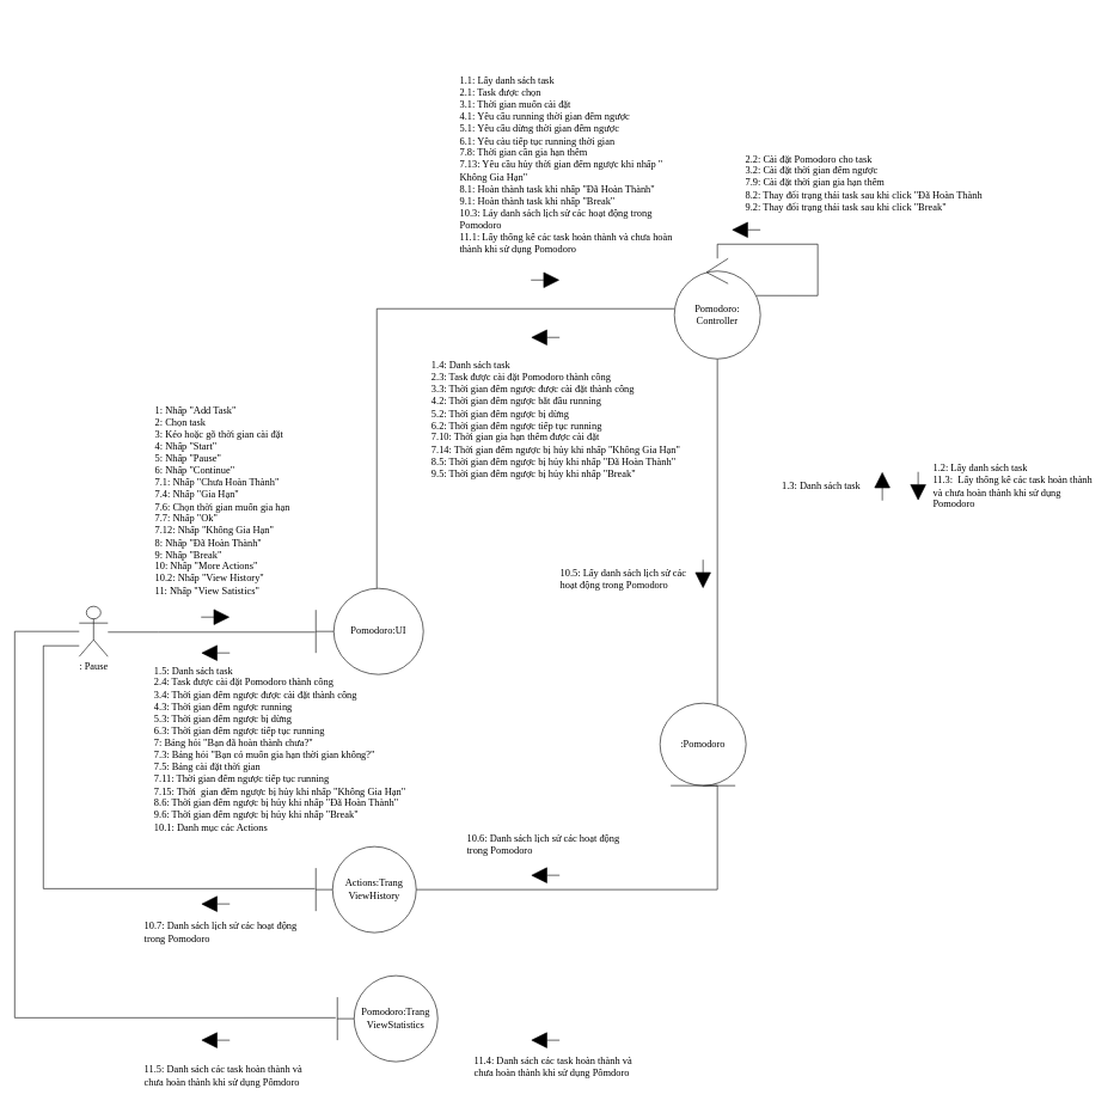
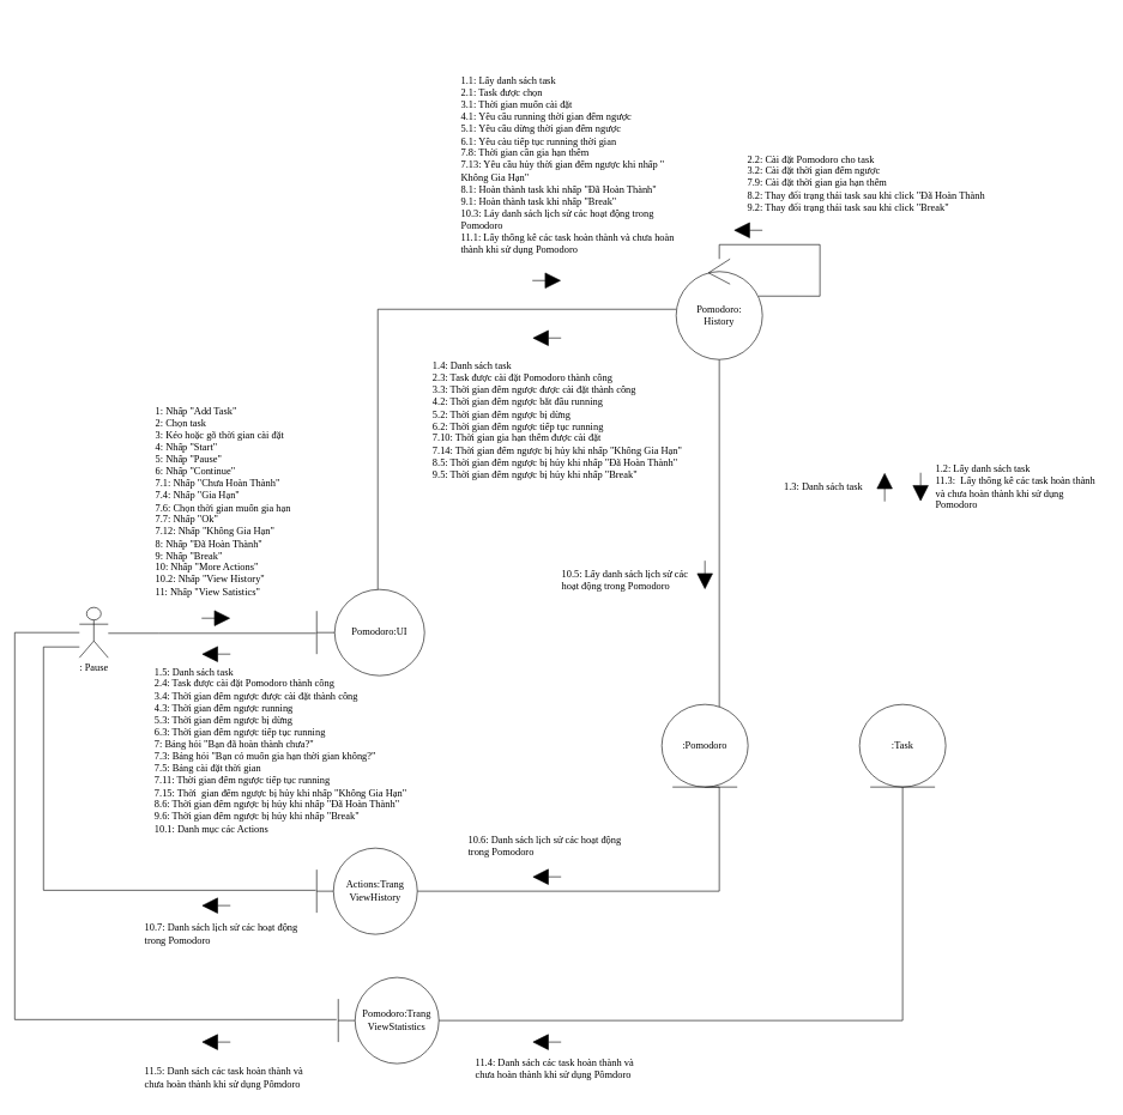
  <mxCell id="0" />
  <mxCell id="1" parent="0" />
  <mxCell id="2" style="edgeStyle=orthogonalEdgeStyle;rounded=0;orthogonalLoop=1;jettySize=auto;html=1;endArrow=none;endFill=0;fontSize=14;fontFamily=Verdana;" edge="1" parent="1" target="10"><mxGeometry relative="1" as="geometry"><Array as="points"><mxPoint x="525" y="430" /></Array><mxPoint x="525" y="820" as="sourcePoint" /></mxGeometry></mxCell>
  <mxCell id="3" value="Pomodoro:UI" style="shape=umlBoundary;whiteSpace=wrap;html=1;fontSize=14;fontFamily=Verdana;" vertex="1" parent="1"><mxGeometry x="440" y="820" width="150" height="120" as="geometry" /></mxCell>
  <mxCell id="4" style="edgeStyle=orthogonalEdgeStyle;rounded=0;orthogonalLoop=1;jettySize=auto;html=1;endArrow=none;endFill=0;fontSize=14;fontFamily=Verdana;" edge="1" parent="1" source="7"><mxGeometry relative="1" as="geometry"><mxPoint x="170" y="900" as="sourcePoint" /><mxPoint x="439" y="881" as="targetPoint" /><Array as="points"><mxPoint x="220" y="881" /><mxPoint x="220" y="881" /></Array></mxGeometry></mxCell>
  <mxCell id="5" style="edgeStyle=orthogonalEdgeStyle;rounded=0;orthogonalLoop=1;jettySize=auto;html=1;endArrow=none;endFill=0;fontSize=14;fontFamily=Verdana;entryX=-0.009;entryY=0.489;entryDx=0;entryDy=0;entryPerimeter=0;" edge="1" parent="1" source="7" target="18"><mxGeometry relative="1" as="geometry"><Array as="points"><mxPoint x="60" y="900" /><mxPoint x="60" y="1239" /></Array></mxGeometry></mxCell>
  <mxCell id="6" style="edgeStyle=orthogonalEdgeStyle;rounded=0;orthogonalLoop=1;jettySize=auto;html=1;endArrow=none;endFill=0;fontSize=14;fontFamily=Verdana;entryX=-0.017;entryY=0.489;entryDx=0;entryDy=0;entryPerimeter=0;" edge="1" parent="1" source="7" target="19"><mxGeometry relative="1" as="geometry"><Array as="points"><mxPoint x="20" y="880" /><mxPoint x="20" y="1419" /></Array></mxGeometry></mxCell>
  <mxCell id="7" value="&lt;span style=&quot;font-size: 14px&quot;&gt;&lt;span style=&quot;font-size: 14px&quot;&gt;&lt;font style=&quot;vertical-align: inherit ; font-size: 14px&quot;&gt;&lt;font style=&quot;vertical-align: inherit ; font-size: 14px&quot;&gt;: Pause&lt;/font&gt;&lt;/font&gt;&lt;/span&gt;&lt;/span&gt;" style="shape=umlActor;verticalLabelPosition=bottom;verticalAlign=top;html=1;fontFamily=Verdana;fontSize=14;" vertex="1" parent="1"><mxGeometry x="110" y="845" width="40" height="70" as="geometry" /></mxCell>
  <mxCell id="8" style="edgeStyle=orthogonalEdgeStyle;rounded=0;orthogonalLoop=1;jettySize=auto;html=1;endArrow=none;endFill=0;fontSize=14;fontFamily=Verdana;exitX=0.5;exitY=1;exitDx=0;exitDy=0;" edge="1" parent="1" source="25" target="18"><mxGeometry relative="1" as="geometry"><Array as="points"><mxPoint x="1000" y="1240" /></Array></mxGeometry></mxCell>
  <mxCell id="9" style="edgeStyle=orthogonalEdgeStyle;rounded=0;orthogonalLoop=1;jettySize=auto;html=1;endArrow=none;endFill=0;fontSize=14;fontFamily=Verdana;exitX=0.5;exitY=1;exitDx=0;exitDy=0;" edge="1" parent="1" source="10" target="25"><mxGeometry relative="1" as="geometry"><Array as="points"><mxPoint x="1000" y="1038" /></Array></mxGeometry></mxCell>
- <mxCell id="10" value="Pomodoro:&lt;br&gt;Controller" style="ellipse;shape=umlControl;whiteSpace=wrap;html=1;fontSize=14;fontFamily=Verdana;" vertex="1" parent="1"><mxGeometry x="940" y="360" width="120" height="140" as="geometry" /></mxCell>
+ <mxCell id="10" value="Pomodoro:&lt;br&gt;History" style="ellipse;shape=umlControl;whiteSpace=wrap;html=1;fontSize=14;fontFamily=Verdana;" vertex="1" parent="1"><mxGeometry x="940" y="360" width="120" height="140" as="geometry" /></mxCell>
+ <mxCell id="11" style="edgeStyle=orthogonalEdgeStyle;rounded=0;orthogonalLoop=1;jettySize=auto;html=1;endArrow=none;endFill=0;fontSize=14;fontFamily=Verdana;exitX=0.5;exitY=1;exitDx=0;exitDy=0;" edge="1" parent="1" source="12" target="19"><mxGeometry relative="1" as="geometry"><Array as="points"><mxPoint x="1255" y="1420" /><mxPoint x="582" y="1420" /></Array></mxGeometry></mxCell>
+ <mxCell id="12" value=":Task" style="ellipse;shape=umlEntity;whiteSpace=wrap;html=1;fontSize=14;fontFamily=Verdana;" vertex="1" parent="1"><mxGeometry x="1195" y="980" width="120" height="115" as="geometry" /></mxCell>
  <mxCell id="13" style="edgeStyle=orthogonalEdgeStyle;rounded=0;orthogonalLoop=1;jettySize=auto;html=1;entryX=0.955;entryY=0.369;entryDx=0;entryDy=0;entryPerimeter=0;endArrow=none;endFill=0;fontSize=14;fontFamily=Verdana;" edge="1" parent="1" source="10" target="10"><mxGeometry relative="1" as="geometry"><Array as="points"><mxPoint x="1000" y="340" /><mxPoint x="1140" y="340" /><mxPoint x="1140" y="412" /></Array></mxGeometry></mxCell>
  <mxCell id="14" value="" style="endArrow=block;html=1;fontSize=14;endFill=1;strokeWidth=1;endSize=20;startSize=3;fontFamily=Verdana;" edge="1" parent="1"><mxGeometry width="50" height="50" relative="1" as="geometry"><mxPoint x="1060" y="320" as="sourcePoint" /><mxPoint x="1020" y="320" as="targetPoint" /></mxGeometry></mxCell>
  <mxCell id="15" value="" style="endArrow=block;html=1;fontSize=14;endFill=1;strokeWidth=1;endSize=20;startSize=3;fontFamily=Verdana;" edge="1" parent="1"><mxGeometry width="50" height="50" relative="1" as="geometry"><mxPoint x="740" y="390" as="sourcePoint" /><mxPoint x="780" y="390" as="targetPoint" /></mxGeometry></mxCell>
  <mxCell id="16" value="" style="endArrow=block;html=1;fontSize=14;endFill=1;strokeWidth=1;endSize=20;startSize=3;fontFamily=Verdana;" edge="1" parent="1"><mxGeometry width="50" height="50" relative="1" as="geometry"><mxPoint x="280" y="860" as="sourcePoint" /><mxPoint x="320" y="860" as="targetPoint" /></mxGeometry></mxCell>
  <mxCell id="17" value="" style="endArrow=block;html=1;fontSize=14;endFill=1;strokeWidth=1;endSize=20;startSize=3;fontFamily=Verdana;" edge="1" parent="1"><mxGeometry width="50" height="50" relative="1" as="geometry"><mxPoint x="320" y="910" as="sourcePoint" /><mxPoint x="280" y="910" as="targetPoint" /></mxGeometry></mxCell>
  <mxCell id="18" value="&lt;span style=&quot;font-size: 14px&quot;&gt;Actions:Trang&lt;br&gt;ViewHistory&lt;/span&gt;" style="shape=umlBoundary;whiteSpace=wrap;html=1;fontSize=14;fontFamily=Verdana;" vertex="1" parent="1"><mxGeometry x="440" y="1180" width="140" height="120" as="geometry" /></mxCell>
  <mxCell id="19" value="&lt;span style=&quot;font-size: 14px&quot;&gt;Pomodoro:Trang&lt;br&gt;ViewStatistics&lt;br&gt;&lt;/span&gt;" style="shape=umlBoundary;whiteSpace=wrap;html=1;fontSize=14;fontFamily=Verdana;" vertex="1" parent="1"><mxGeometry x="470" y="1360" width="140" height="120" as="geometry" /></mxCell>
  <mxCell id="20" value="" style="endArrow=block;html=1;fontSize=14;endFill=1;strokeWidth=1;endSize=20;startSize=3;fontFamily=Verdana;" edge="1" parent="1"><mxGeometry width="50" height="50" relative="1" as="geometry"><mxPoint x="320" y="1260" as="sourcePoint" /><mxPoint x="280" y="1260" as="targetPoint" /></mxGeometry></mxCell>
  <mxCell id="21" value="" style="endArrow=block;html=1;fontSize=14;endFill=1;strokeWidth=1;endSize=20;startSize=3;fontFamily=Verdana;" edge="1" parent="1"><mxGeometry width="50" height="50" relative="1" as="geometry"><mxPoint x="320" y="1450" as="sourcePoint" /><mxPoint x="280" y="1450" as="targetPoint" /></mxGeometry></mxCell>
  <mxCell id="22" value="&lt;div style=&quot;text-align: left ; font-size: 14px&quot;&gt;10.7: Danh sách lịch sử các hoạt động trong Pomodoro&lt;/div&gt;" style="text;html=1;strokeColor=none;fillColor=none;align=center;verticalAlign=middle;whiteSpace=wrap;rounded=0;fontFamily=Verdana;fontSize=14;" vertex="1" parent="1"><mxGeometry x="200" y="1270" width="240" height="60" as="geometry" /></mxCell>
  <mxCell id="23" value="&lt;div style=&quot;text-align: left ; font-size: 14px&quot;&gt;11.5: Danh sách các task hoàn thành và chưa hoàn thành khi sử dụng Pômdoro&lt;/div&gt;" style="text;html=1;strokeColor=none;fillColor=none;align=center;verticalAlign=middle;whiteSpace=wrap;rounded=0;fontFamily=Verdana;fontSize=14;" vertex="1" parent="1"><mxGeometry x="200" y="1470" width="240" height="60" as="geometry" /></mxCell>
  <mxCell id="24" value="" style="endArrow=block;html=1;fontSize=14;endFill=1;strokeWidth=1;endSize=20;startSize=3;fontFamily=Verdana;" edge="1" parent="1"><mxGeometry width="50" height="50" relative="1" as="geometry"><mxPoint x="780" y="470" as="sourcePoint" /><mxPoint x="740" y="470" as="targetPoint" /></mxGeometry></mxCell>
  <mxCell id="25" value=":Pomodoro" style="ellipse;shape=umlEntity;whiteSpace=wrap;html=1;fontSize=14;fontFamily=Verdana;" vertex="1" parent="1"><mxGeometry x="920" y="980" width="120" height="115" as="geometry" /></mxCell>
  <mxCell id="26" value="" style="endArrow=block;html=1;fontSize=14;endFill=1;strokeWidth=1;endSize=20;startSize=3;fontFamily=Verdana;" edge="1" parent="1"><mxGeometry width="50" height="50" relative="1" as="geometry"><mxPoint x="780" y="1220" as="sourcePoint" /><mxPoint x="740" y="1220" as="targetPoint" /></mxGeometry></mxCell>
  <mxCell id="27" value="" style="endArrow=block;html=1;fontSize=14;endFill=1;strokeWidth=1;endSize=20;startSize=3;fontFamily=Verdana;" edge="1" parent="1"><mxGeometry width="50" height="50" relative="1" as="geometry"><mxPoint x="980" y="780" as="sourcePoint" /><mxPoint x="980" y="820" as="targetPoint" /></mxGeometry></mxCell>
  <mxCell id="28" value="" style="endArrow=block;html=1;fontSize=14;endFill=1;strokeWidth=1;endSize=20;startSize=3;fontFamily=Verdana;" edge="1" parent="1"><mxGeometry width="50" height="50" relative="1" as="geometry"><mxPoint x="780" y="1450" as="sourcePoint" /><mxPoint x="740" y="1450" as="targetPoint" /></mxGeometry></mxCell>
  <mxCell id="29" value="&lt;div style=&quot;text-align: left ; font-size: 14px&quot;&gt;10.5: Lấy danh sách lịch sử các hoạt động trong Pomodoro&lt;/div&gt;" style="text;html=1;strokeColor=none;fillColor=none;align=center;verticalAlign=middle;whiteSpace=wrap;rounded=0;fontFamily=Verdana;fontSize=14;" vertex="1" parent="1"><mxGeometry x="780" y="780" width="190" height="55" as="geometry" /></mxCell>
  <mxCell id="30" value="&lt;div style=&quot;text-align: left ; font-size: 14px&quot;&gt;11.4: Danh sách các task hoàn thành và chưa hoàn thành khi sử dụng Pômdoro&lt;br&gt;&lt;/div&gt;" style="text;html=1;strokeColor=none;fillColor=none;align=center;verticalAlign=middle;whiteSpace=wrap;rounded=0;fontFamily=Verdana;fontSize=14;" vertex="1" parent="1"><mxGeometry x="660" y="1460" width="230" height="55" as="geometry" /></mxCell>
  <mxCell id="31" value="&lt;div style=&quot;text-align: left ; font-size: 14px&quot;&gt;10.6: Danh sách lịch sử các hoạt động trong Pomodoro&lt;/div&gt;" style="text;html=1;strokeColor=none;fillColor=none;align=center;verticalAlign=middle;whiteSpace=wrap;rounded=0;fontFamily=Verdana;fontSize=14;" vertex="1" parent="1"><mxGeometry x="650" y="1150" width="230" height="55" as="geometry" /></mxCell>
  <mxCell id="32" value="" style="endArrow=block;html=1;fontSize=14;endFill=1;strokeWidth=1;endSize=20;startSize=3;fontFamily=Verdana;" edge="1" parent="1"><mxGeometry x="800" y="30" width="50" height="50" as="geometry"><mxPoint x="1230" y="697.5" as="sourcePoint" /><mxPoint x="1230" y="657.5" as="targetPoint" /></mxGeometry></mxCell>
  <mxCell id="33" value="&lt;div style=&quot;text-align: left ; font-size: 14px&quot;&gt;1.3: Danh sách task&lt;/div&gt;" style="text;html=1;strokeColor=none;fillColor=none;align=center;verticalAlign=middle;whiteSpace=wrap;rounded=0;fontFamily=Verdana;fontSize=14;" vertex="1" parent="1"><mxGeometry x="1060" y="650" width="170" height="55" as="geometry" /></mxCell>
  <mxCell id="34" value="" style="endArrow=block;html=1;fontSize=14;endFill=1;strokeWidth=1;endSize=20;startSize=3;fontFamily=Verdana;" edge="1" parent="1"><mxGeometry x="790" y="30" width="50" height="50" as="geometry"><mxPoint x="1280" y="657.5" as="sourcePoint" /><mxPoint x="1280" y="697.5" as="targetPoint" /></mxGeometry></mxCell>
  <mxCell id="35" value="&lt;div style=&quot;text-align: left ; font-size: 14px&quot;&gt;1.2: Lấy danh sách task&lt;/div&gt;&lt;div style=&quot;text-align: left ; font-size: 14px&quot;&gt;11.3:&amp;nbsp; Lấy thống kê các task hoàn thành và chưa hoàn thành khi sử dụng Pomodoro&lt;/div&gt;" style="text;html=1;strokeColor=none;fillColor=none;align=center;verticalAlign=middle;whiteSpace=wrap;rounded=0;fontFamily=Verdana;fontSize=14;" vertex="1" parent="1"><mxGeometry x="1300" y="650" width="240" height="55" as="geometry" /></mxCell>
  <mxCell id="36" value="&lt;div style=&quot;text-align: left ; font-size: 14px&quot;&gt;&lt;div&gt;1: Nhấp &quot;Add Task&quot;&lt;/div&gt;&lt;div&gt;2: Chọn task&lt;/div&gt;&lt;div&gt;3: Kéo hoặc gõ thời gian cài đặt&lt;/div&gt;&lt;div&gt;4: Nhấp&amp;nbsp;&quot;Start&quot;&lt;/div&gt;&lt;div&gt;&lt;span&gt;5: Nhấp&amp;nbsp;&quot;Pause&quot;&lt;/span&gt;&lt;br&gt;&lt;/div&gt;&lt;div&gt;6: Nhấp&amp;nbsp;&quot;Continue&quot;&lt;/div&gt;&lt;div&gt;&lt;span&gt;7.1: Nhấp&amp;nbsp;&quot;Chưa Hoàn Thành&quot;&lt;/span&gt;&lt;br&gt;&lt;/div&gt;&lt;div&gt;7.4: Nhấp&amp;nbsp;&quot;Gia Hạn&quot;&lt;/div&gt;&lt;div&gt;&lt;span&gt;7.6: Chọn thời gian muốn gia hạn&lt;/span&gt;&lt;br&gt;&lt;/div&gt;&lt;div&gt;7.7: Nhấp&amp;nbsp;&quot;Ok&quot;&lt;br&gt;&lt;/div&gt;&lt;div&gt;7.12: Nhấp&amp;nbsp;&quot;Không Gia Hạn&quot;&lt;br&gt;&lt;/div&gt;&lt;div&gt;&lt;span&gt;8: Nhấp&amp;nbsp;&quot;Đã Hoàn Thành&quot;&lt;/span&gt;&lt;br&gt;&lt;/div&gt;&lt;div&gt;&lt;span&gt;9: Nhấp &quot;Break&quot;&lt;/span&gt;&lt;/div&gt;&lt;div&gt;10: Nhấp&amp;nbsp;&quot;More Actions&quot;&lt;/div&gt;&lt;div&gt;10.2: Nhấp&amp;nbsp;&quot;View History&quot;&lt;/div&gt;&lt;div&gt;11: Nhấp&amp;nbsp;&quot;View Satistics&quot;&lt;/div&gt;&lt;/div&gt;" style="text;html=1;strokeColor=none;fillColor=none;align=center;verticalAlign=middle;whiteSpace=wrap;rounded=0;fontFamily=Verdana;fontSize=14;" vertex="1" parent="1"><mxGeometry x="140" y="550" width="340" height="295" as="geometry" /></mxCell>
  <mxCell id="37" value="&lt;div style=&quot;text-align: left ; font-size: 14px&quot;&gt;1.5: Danh sách task&lt;/div&gt;&lt;div style=&quot;text-align: left ; font-size: 14px&quot;&gt;2.4: Task được cài đặt Pomodoro thành công&lt;/div&gt;&lt;div style=&quot;text-align: left ; font-size: 14px&quot;&gt;3.4: Thời gian đếm ngược được cài đặt thành công&lt;/div&gt;&lt;div style=&quot;text-align: left ; font-size: 14px&quot;&gt;4.3: Thời gian đếm ngược running&lt;/div&gt;&lt;div style=&quot;text-align: left ; font-size: 14px&quot;&gt;5.3: Thời gian đếm ngược bị dừng&lt;/div&gt;&lt;div style=&quot;text-align: left ; font-size: 14px&quot;&gt;6.3: Thời gian đếm ngược tiếp tục running&lt;/div&gt;&lt;div style=&quot;text-align: left ; font-size: 14px&quot;&gt;7: Bảng hỏi &quot;Bạn đã hoàn thành chưa?&quot;&lt;/div&gt;&lt;div style=&quot;text-align: left ; font-size: 14px&quot;&gt;7.3: Bảng hỏi &quot;Bạn có muốn gia hạn thời gian không?&quot;&lt;/div&gt;&lt;div style=&quot;text-align: left ; font-size: 14px&quot;&gt;7.5: Bảng cài đặt thời gian&lt;/div&gt;&lt;div style=&quot;text-align: left ; font-size: 14px&quot;&gt;7.11: Thời gian đếm ngược tiếp tục running&lt;/div&gt;&lt;div style=&quot;text-align: left ; font-size: 14px&quot;&gt;7.15: Thời&amp;nbsp; gian đếm ngược bị hủy khi nhấp &quot;Không Gia Hạn&quot;&lt;/div&gt;&lt;div style=&quot;text-align: left ; font-size: 14px&quot;&gt;8.6: Thời gian đếm ngược bị hủy khi nhấp &quot;Đã Hoàn Thành&quot;&lt;/div&gt;&lt;div style=&quot;text-align: left ; font-size: 14px&quot;&gt;9.6: Thời gian đếm ngược bị hủy khi nhấp &quot;Break&quot;&lt;/div&gt;&lt;div style=&quot;text-align: left ; font-size: 14px&quot;&gt;&lt;span&gt;10.1: Danh mục các Actions&lt;/span&gt;&lt;br&gt;&lt;/div&gt;&lt;div style=&quot;text-align: left ; font-size: 14px&quot;&gt;&lt;br style=&quot;font-size: 14px&quot;&gt;&lt;/div&gt;" style="text;html=1;strokeColor=none;fillColor=none;align=center;verticalAlign=middle;whiteSpace=wrap;rounded=0;fontFamily=Verdana;fontSize=14;" vertex="1" parent="1"><mxGeometry x="170" y="890" width="440" height="325" as="geometry" /></mxCell>
  <mxCell id="38" value="&lt;div style=&quot;text-align: left ; font-size: 14px&quot;&gt;2.2: Cài đặt Pomodoro cho task&lt;/div&gt;&lt;div style=&quot;text-align: left ; font-size: 14px&quot;&gt;&lt;span&gt;3.2: Cài đặt thời gian đếm ngược&lt;/span&gt;&lt;/div&gt;&lt;div style=&quot;text-align: left ; font-size: 14px&quot;&gt;&lt;span&gt;7.9: Cài đặt thời gian gia hạn thêm&lt;/span&gt;&lt;br&gt;&lt;/div&gt;&lt;div style=&quot;text-align: left ; font-size: 14px&quot;&gt;&lt;div&gt;&lt;span&gt;8.2: Thay đổi trạng thái task sau khi click &quot;Đã Hoàn Thành&lt;/span&gt;&lt;br&gt;&lt;/div&gt;&lt;div&gt;9.2: Thay đổi trạng thái task sau khi click &quot;Break&quot;&lt;span&gt;&lt;br&gt;&lt;/span&gt;&lt;/div&gt;&lt;/div&gt;" style="text;html=1;strokeColor=none;fillColor=none;align=center;verticalAlign=middle;whiteSpace=wrap;rounded=0;fontFamily=Verdana;fontSize=14;" vertex="1" parent="1"><mxGeometry x="990" y="200" width="429" height="110" as="geometry" /></mxCell>
  <mxCell id="39" value="&lt;div style=&quot;text-align: left ; font-size: 14px&quot;&gt;1.1: Lấy danh sách task&lt;/div&gt;&lt;div style=&quot;text-align: left ; font-size: 14px&quot;&gt;2.1: Task được chọn&lt;/div&gt;&lt;div style=&quot;text-align: left ; font-size: 14px&quot;&gt;3.1: Thời gian muốn cài đặt&lt;/div&gt;&lt;div style=&quot;text-align: left ; font-size: 14px&quot;&gt;4.1: Yêu cầu running thời gian đếm ngược&lt;/div&gt;&lt;div style=&quot;text-align: left ; font-size: 14px&quot;&gt;5.1: Yêu cầu dừng thời gian đếm ngược&lt;/div&gt;&lt;div style=&quot;text-align: left ; font-size: 14px&quot;&gt;6.1: Yêu càu tiếp tục running thời gian&lt;/div&gt;&lt;div style=&quot;text-align: left ; font-size: 14px&quot;&gt;7.8: Thời gian cần gia hạn thêm&lt;/div&gt;&lt;div style=&quot;text-align: left ; font-size: 14px&quot;&gt;7.13: Yêu cầu hủy thời gian đếm ngược khi nhấp &quot; Không Gia Hạn&quot;&lt;/div&gt;&lt;div style=&quot;text-align: left ; font-size: 14px&quot;&gt;8.1: Hoàn thành task khi nhấp &quot;Đã Hoàn Thành&quot;&lt;/div&gt;&lt;div style=&quot;text-align: left ; font-size: 14px&quot;&gt;9.1: Hoàn thành task khi nhấp &quot;Break&quot;&lt;/div&gt;&lt;div style=&quot;text-align: left ; font-size: 14px&quot;&gt;10.3: Láy danh sách lịch sử các hoạt động trong Pomodoro&lt;/div&gt;&lt;div style=&quot;text-align: left ; font-size: 14px&quot;&gt;11.1: Lấy thống kê các task hoàn thành và chưa hoàn thành khi sử dụng Pomodoro&lt;/div&gt;" style="text;html=1;strokeColor=none;fillColor=none;align=center;verticalAlign=middle;whiteSpace=wrap;rounded=0;fontFamily=Verdana;fontSize=14;" vertex="1" parent="1"><mxGeometry x="640" y="20" width="300" height="420" as="geometry" /></mxCell>
  <mxCell id="40" value="&lt;div style=&quot;text-align: left ; font-size: 14px&quot;&gt;1.4: Danh sách task&lt;/div&gt;&lt;div style=&quot;text-align: left ; font-size: 14px&quot;&gt;2.3: Task được cài đặt Pomodoro thành công&lt;/div&gt;&lt;div style=&quot;text-align: left ; font-size: 14px&quot;&gt;3.3: Thời gian đếm ngược được cài đặt thành công&lt;/div&gt;&lt;div style=&quot;text-align: left ; font-size: 14px&quot;&gt;4.2: Thời gian đếm ngược bắt đầu running&lt;/div&gt;&lt;div style=&quot;text-align: left ; font-size: 14px&quot;&gt;5.2: Thời gian đếm ngược bị dừng&lt;/div&gt;&lt;div style=&quot;text-align: left ; font-size: 14px&quot;&gt;6.2: Thời gian đếm ngược tiếp tục running&lt;/div&gt;&lt;div style=&quot;text-align: left ; font-size: 14px&quot;&gt;7.10: Thời gian gia hạn thêm được cài đặt&lt;/div&gt;&lt;div style=&quot;text-align: left ; font-size: 14px&quot;&gt;7.14: Thời gian đếm ngược bị hủy khi nhấp &quot;Không Gia Hạn&quot;&lt;/div&gt;&lt;div style=&quot;text-align: left ; font-size: 14px&quot;&gt;8.5: Thời gian đếm ngược bị hủy khi nhấp &quot;Đã Hoàn Thành&quot;&lt;/div&gt;&lt;div style=&quot;text-align: left ; font-size: 14px&quot;&gt;9.5: Thời gian đếm ngược bị hủy khi nhấp &quot;Break&quot;&lt;/div&gt;" style="text;html=1;strokeColor=none;fillColor=none;align=center;verticalAlign=middle;whiteSpace=wrap;rounded=0;fontFamily=Verdana;fontSize=14;" vertex="1" parent="1"><mxGeometry x="590.25" y="480" width="369.5" height="210" as="geometry" /></mxCell>
